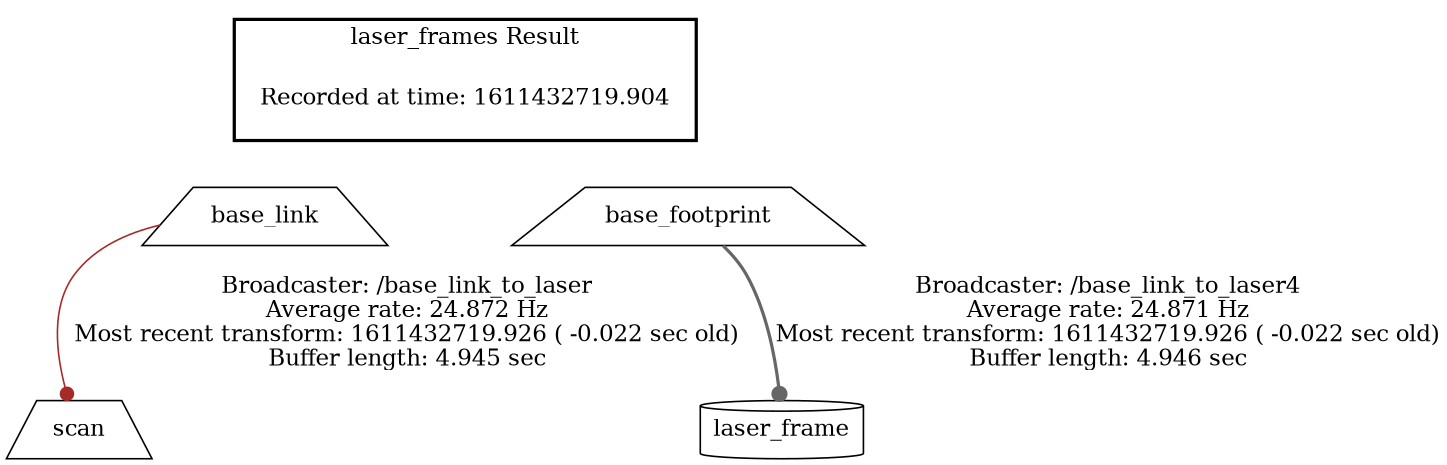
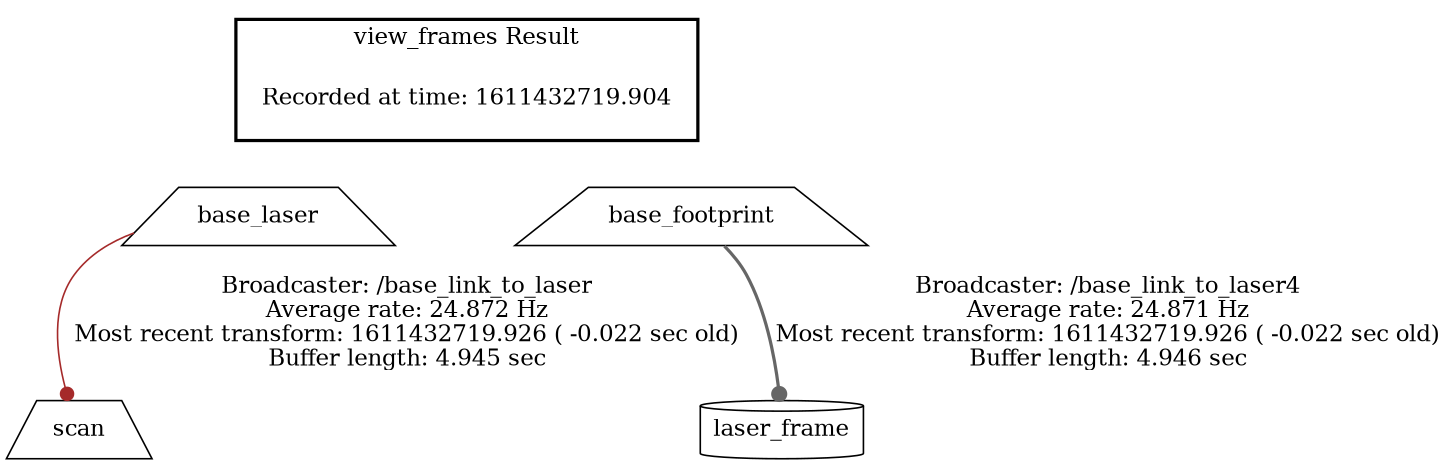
  digraph {
    node [shape=trapezium]
    edge [style=invis]
    "Recorded at time: 1611432719.904" [shape=plaintext]
-   base_link
+   base_link [label=base_laser]
    base_footprint
    scan
    laser_frame [shape=cylinder]
    subgraph cluster_1 {
      color=black
-     label="laser_frames Result"
+     label="view_frames Result"
      style=bold
      "Recorded at time: 1611432719.904"
    }
    "Recorded at time: 1611432719.904" -> base_link
    "Recorded at time: 1611432719.904" -> base_footprint
    base_link -> scan [arrowhead=dot color=brown label="Broadcaster: /base_link_to_laser\nAverage rate: 24.872 Hz\nMost recent transform: 1611432719.926 ( -0.022 sec old)\nBuffer length: 4.945 sec\n" style=solid]
    base_footprint -> laser_frame [arrowhead=dot color=gray40 label="Broadcaster: /base_link_to_laser4\nAverage rate: 24.871 Hz\nMost recent transform: 1611432719.926 ( -0.022 sec old)\nBuffer length: 4.946 sec\n" style=bold]
  }
